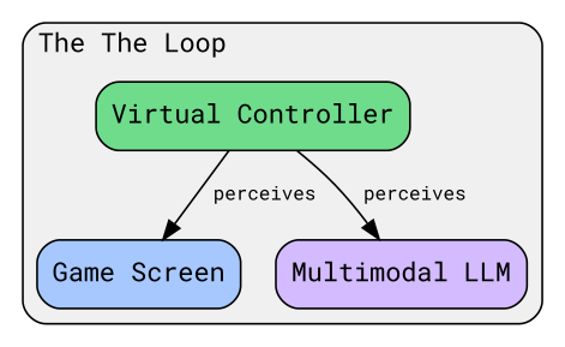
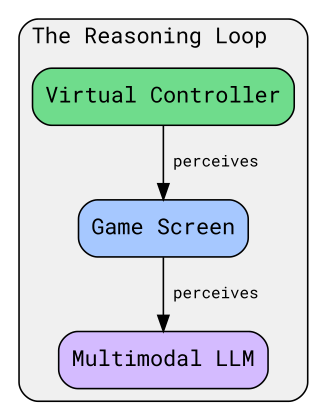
  digraph {
    fontname="Roboto Mono"
    node [fontname="Roboto Mono" shape=box style="rounded,filled"]
    edge [fontname="Roboto Mono" fontsize=10]
    n1 [fillcolor="#a6c8ff" label="Game Screen"]
    n2 [fillcolor="#d4bbff" label="Multimodal LLM"]
    n3 [fillcolor="#6fdc8c" label="Virtual Controller"]
    subgraph cluster_1 {
      bgcolor="#f0f0f0"
-     label="The The Loop"
+     label="The Reasoning Loop"
      labeljust=l
      style=rounded
      n1
      n2
      n3
    }
-   n3 -> n2 [label=" perceives "]
+   n1 -> n2 [label=" perceives "]
    n3 -> n1 [label=" perceives "]
  }
